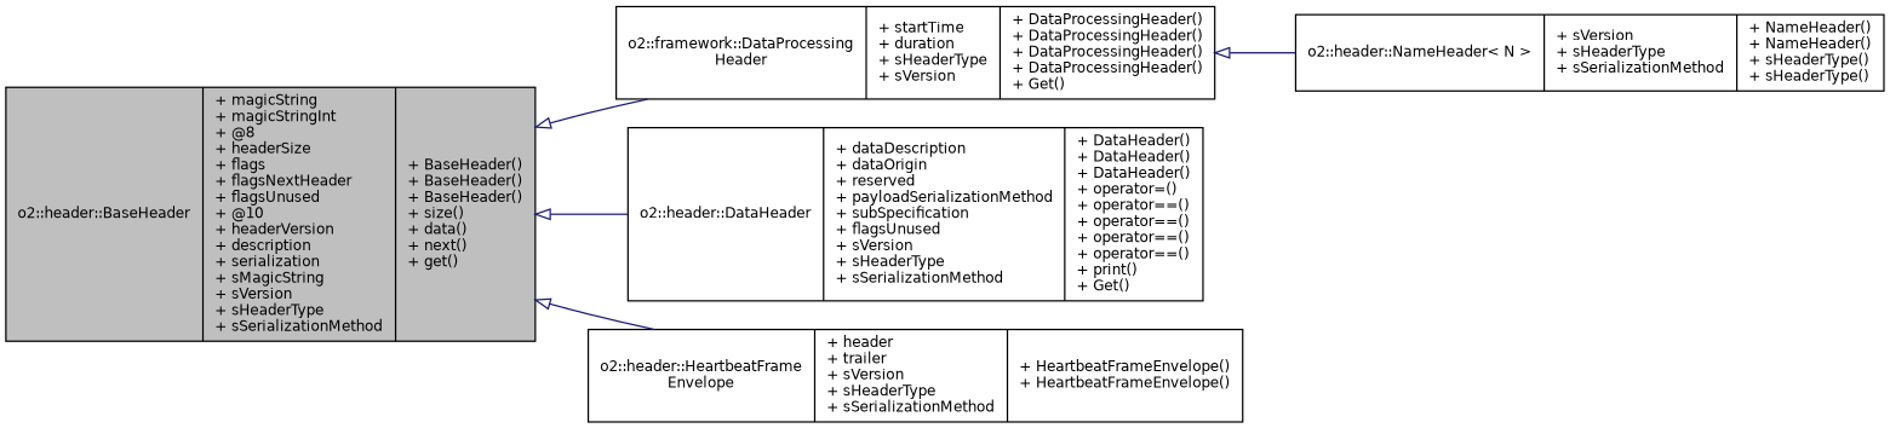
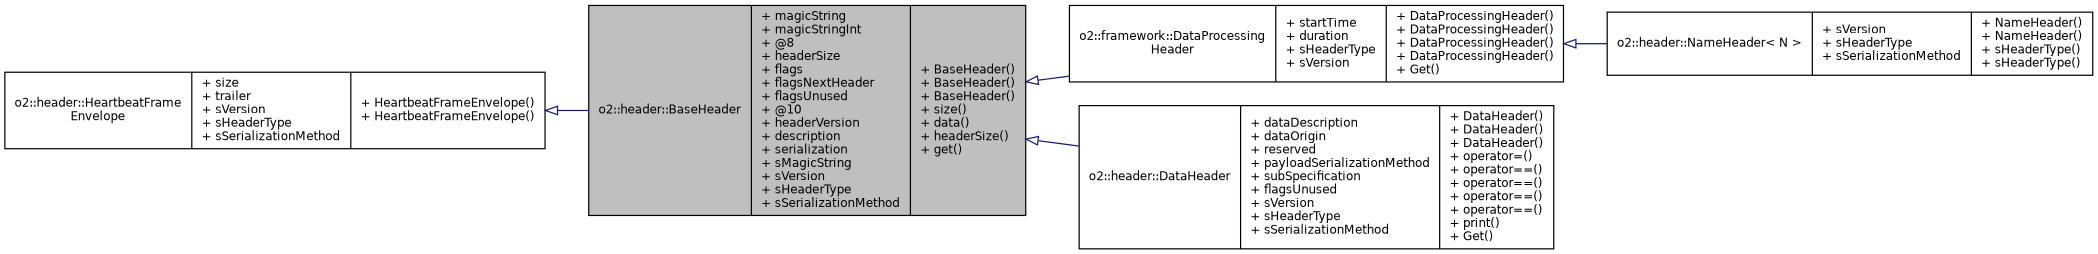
  digraph {
    rankdir=LR
    node [color=black fontname=Helvetica fontsize=10 shape=record]
    edge [arrowtail=onormal color=midnightblue dir=back fontname=Helvetica fontsize=10 labelfontname=Helvetica labelfontsize=10 style=solid]
-   n1 [fillcolor=grey75 fontcolor=black height=0.2 label="{o2::header::BaseHeader\n|+ magicString\l+ magicStringInt\l+ @8\l+ headerSize\l+ flags\l+ flagsNextHeader\l+ flagsUnused\l+ @10\l+ headerVersion\l+ description\l+ serialization\l+ sMagicString\l+ sVersion\l+ sHeaderType\l+ sSerializationMethod\l|+ BaseHeader()\l+ BaseHeader()\l+ BaseHeader()\l+ size()\l+ data()\l+ next()\l+ get()\l}" style=filled width=0.4]
+   n1 [fillcolor=grey75 fontcolor=black height=0.2 label="{o2::header::BaseHeader\n|+ magicString\l+ magicStringInt\l+ @8\l+ headerSize\l+ flags\l+ flagsNextHeader\l+ flagsUnused\l+ @10\l+ headerVersion\l+ description\l+ serialization\l+ sMagicString\l+ sVersion\l+ sHeaderType\l+ sSerializationMethod\l|+ BaseHeader()\l+ BaseHeader()\l+ BaseHeader()\l+ size()\l+ data()\l+ headerSize()\l+ get()\l}" style=filled width=0.4]
    n2 [height=0.2 label="{o2::framework::DataProcessing\lHeader\n|+ startTime\l+ duration\l+ sHeaderType\l+ sVersion\l|+ DataProcessingHeader()\l+ DataProcessingHeader()\l+ DataProcessingHeader()\l+ DataProcessingHeader()\l+ Get()\l}" width=0.4]
    n3 [height=0.2 label="{o2::header::DataHeader\n|+ dataDescription\l+ dataOrigin\l+ reserved\l+ payloadSerializationMethod\l+ subSpecification\l+ flagsUnused\l+ sVersion\l+ sHeaderType\l+ sSerializationMethod\l|+ DataHeader()\l+ DataHeader()\l+ DataHeader()\l+ operator=()\l+ operator==()\l+ operator==()\l+ operator==()\l+ operator==()\l+ print()\l+ Get()\l}" width=0.4]
-   n4 [height=0.2 label="{o2::header::HeartbeatFrame\lEnvelope\n|+ header\l+ trailer\l+ sVersion\l+ sHeaderType\l+ sSerializationMethod\l|+ HeartbeatFrameEnvelope()\l+ HeartbeatFrameEnvelope()\l}" width=0.4]
+   n4 [height=0.2 label="{o2::header::HeartbeatFrame\lEnvelope\n|+ size\l+ trailer\l+ sVersion\l+ sHeaderType\l+ sSerializationMethod\l|+ HeartbeatFrameEnvelope()\l+ HeartbeatFrameEnvelope()\l}" width=0.4]
    n5 [height=0.2 label="{o2::header::NameHeader\< N \>\n|+ sVersion\l+ sHeaderType\l+ sSerializationMethod\l|+ NameHeader()\l+ NameHeader()\l+ sHeaderType()\l+ sHeaderType()\l}" width=0.4]
    n1 -> n2
    n1 -> n3
-   n1 -> n4
+   n4 -> n1
    n2 -> n5
  }
